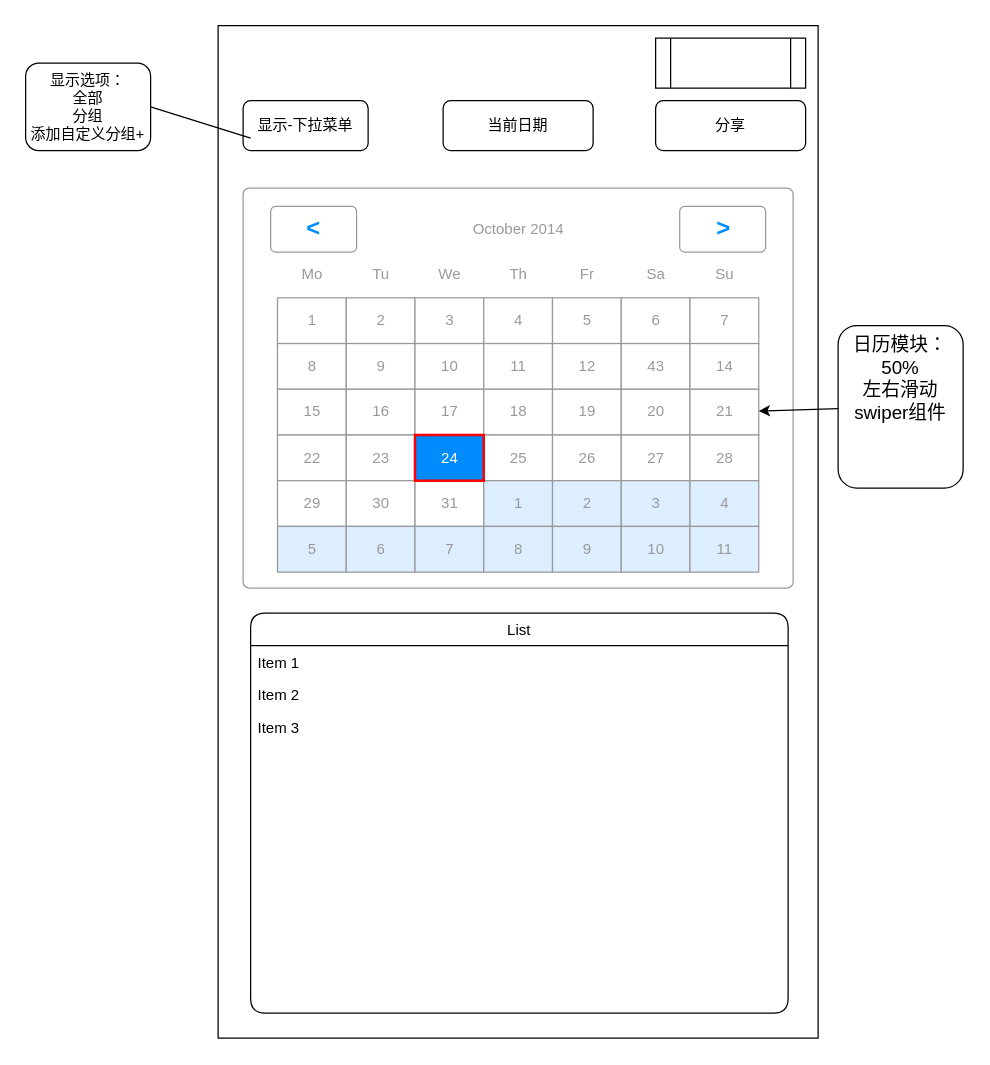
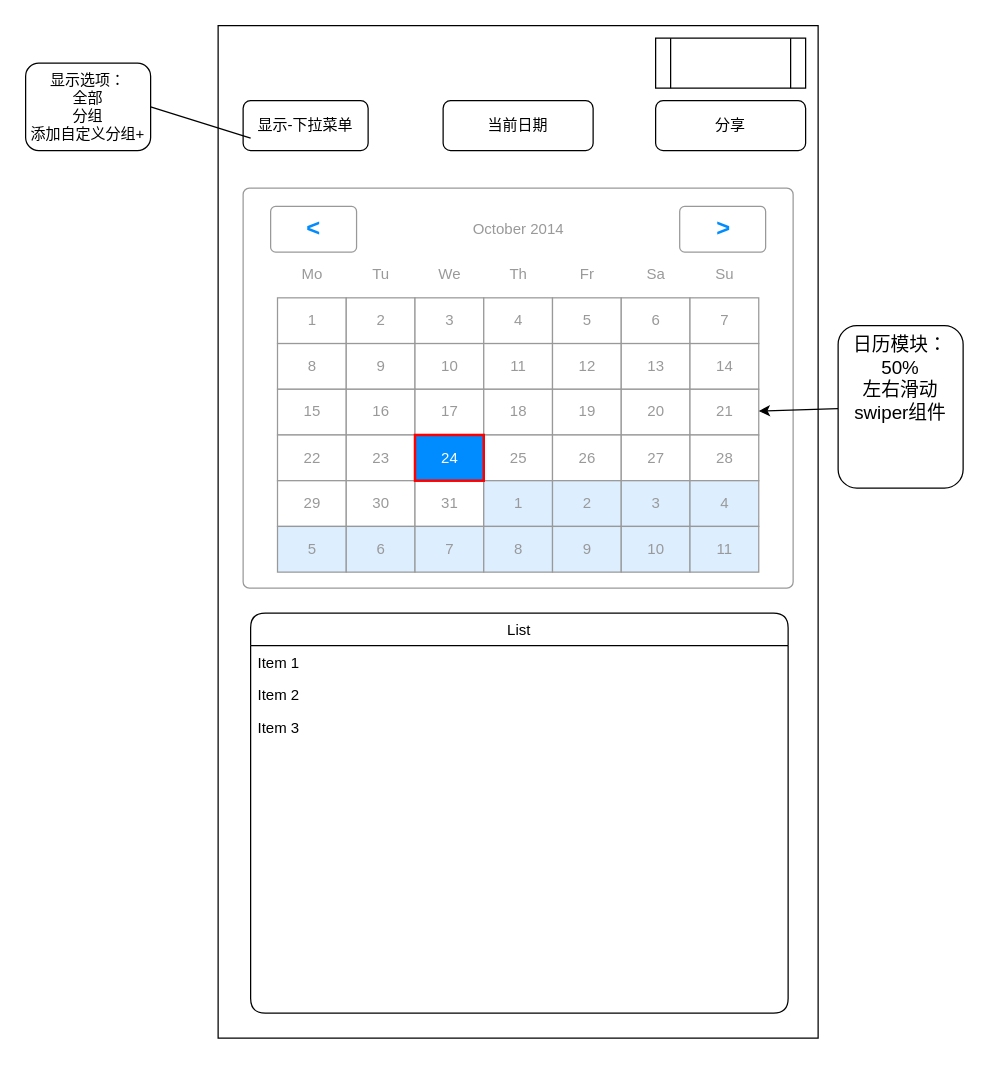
  <mxCell id="0" />
  <mxCell id="1" parent="0" />
  <mxCell id="2" value="" style="rounded=0;whiteSpace=wrap;html=1;" vertex="1" parent="1"><mxGeometry x="174" y="20" width="480" height="810" as="geometry" /></mxCell>
  <mxCell id="3" value="" style="shape=process;whiteSpace=wrap;html=1;backgroundOutline=1;" vertex="1" parent="1"><mxGeometry x="524" y="30" width="120" height="40" as="geometry" /></mxCell>
  <mxCell id="4" value="显示-下拉菜单" style="rounded=1;whiteSpace=wrap;html=1;" vertex="1" parent="1"><mxGeometry x="194" y="80" width="100" height="40" as="geometry" /></mxCell>
  <mxCell id="5" value="当前日期" style="rounded=1;whiteSpace=wrap;html=1;" vertex="1" parent="1"><mxGeometry x="354" y="80" width="120" height="40" as="geometry" /></mxCell>
  <mxCell id="6" value="分享" style="rounded=1;whiteSpace=wrap;html=1;" vertex="1" parent="1"><mxGeometry x="524" y="80" width="120" height="40" as="geometry" /></mxCell>
  <mxCell id="7" value="" style="strokeWidth=1;shadow=0;dashed=0;align=center;html=1;shape=mxgraph.mockup.forms.rrect;rSize=5;strokeColor=#999999;fillColor=#ffffff;" vertex="1" parent="1"><mxGeometry x="194" y="150" width="440" height="320" as="geometry" /></mxCell>
  <mxCell id="8" value="October 2014" style="strokeWidth=1;shadow=0;dashed=0;align=center;html=1;shape=mxgraph.mockup.forms.anchor;fontColor=#999999;" vertex="1" parent="7"><mxGeometry x="82.5" y="14.629" width="275.0" height="36.571" as="geometry" /></mxCell>
  <mxCell id="9" value="&lt;" style="strokeWidth=1;shadow=0;dashed=0;align=center;html=1;shape=mxgraph.mockup.forms.rrect;rSize=4;strokeColor=#999999;fontColor=#008cff;fontSize=19;fontStyle=1;" vertex="1" parent="7"><mxGeometry x="22.0" y="14.629" width="68.75" height="36.571" as="geometry" /></mxCell>
  <mxCell id="10" value="&gt;" style="strokeWidth=1;shadow=0;dashed=0;align=center;html=1;shape=mxgraph.mockup.forms.rrect;rSize=4;strokeColor=#999999;fontColor=#008cff;fontSize=19;fontStyle=1;" vertex="1" parent="7"><mxGeometry x="349.25" y="14.629" width="68.75" height="36.571" as="geometry" /></mxCell>
  <mxCell id="11" value="Mo" style="strokeWidth=1;shadow=0;dashed=0;align=center;html=1;shape=mxgraph.mockup.forms.anchor;fontColor=#999999;" vertex="1" parent="7"><mxGeometry x="27.5" y="51.2" width="55.0" height="36.571" as="geometry" /></mxCell>
  <mxCell id="12" value="Tu" style="strokeWidth=1;shadow=0;dashed=0;align=center;html=1;shape=mxgraph.mockup.forms.anchor;fontColor=#999999;" vertex="1" parent="7"><mxGeometry x="82.5" y="51.2" width="55.0" height="36.571" as="geometry" /></mxCell>
  <mxCell id="13" value="We" style="strokeWidth=1;shadow=0;dashed=0;align=center;html=1;shape=mxgraph.mockup.forms.anchor;fontColor=#999999;" vertex="1" parent="7"><mxGeometry x="137.5" y="51.2" width="55.0" height="36.571" as="geometry" /></mxCell>
  <mxCell id="14" value="Th" style="strokeWidth=1;shadow=0;dashed=0;align=center;html=1;shape=mxgraph.mockup.forms.anchor;fontColor=#999999;" vertex="1" parent="7"><mxGeometry x="192.5" y="51.2" width="55.0" height="36.571" as="geometry" /></mxCell>
  <mxCell id="15" value="Fr" style="strokeWidth=1;shadow=0;dashed=0;align=center;html=1;shape=mxgraph.mockup.forms.anchor;fontColor=#999999;" vertex="1" parent="7"><mxGeometry x="247.5" y="51.2" width="55.0" height="36.571" as="geometry" /></mxCell>
  <mxCell id="16" value="Sa" style="strokeWidth=1;shadow=0;dashed=0;align=center;html=1;shape=mxgraph.mockup.forms.anchor;fontColor=#999999;" vertex="1" parent="7"><mxGeometry x="302.5" y="51.2" width="55.0" height="36.571" as="geometry" /></mxCell>
  <mxCell id="17" value="Su" style="strokeWidth=1;shadow=0;dashed=0;align=center;html=1;shape=mxgraph.mockup.forms.anchor;fontColor=#999999;" vertex="1" parent="7"><mxGeometry x="357.5" y="51.2" width="55.0" height="36.571" as="geometry" /></mxCell>
  <mxCell id="18" value="1" style="strokeWidth=1;shadow=0;dashed=0;align=center;html=1;shape=mxgraph.mockup.forms.rrect;rSize=0;strokeColor=#999999;fontColor=#999999;" vertex="1" parent="7"><mxGeometry x="27.5" y="87.771" width="55.0" height="36.571" as="geometry" /></mxCell>
  <mxCell id="19" value="2" style="strokeWidth=1;shadow=0;dashed=0;align=center;html=1;shape=mxgraph.mockup.forms.rrect;rSize=0;strokeColor=#999999;fontColor=#999999;" vertex="1" parent="7"><mxGeometry x="82.5" y="87.771" width="55.0" height="36.571" as="geometry" /></mxCell>
  <mxCell id="20" value="3" style="strokeWidth=1;shadow=0;dashed=0;align=center;html=1;shape=mxgraph.mockup.forms.rrect;rSize=0;strokeColor=#999999;fontColor=#999999;" vertex="1" parent="7"><mxGeometry x="137.5" y="87.771" width="55.0" height="36.571" as="geometry" /></mxCell>
  <mxCell id="21" value="4" style="strokeWidth=1;shadow=0;dashed=0;align=center;html=1;shape=mxgraph.mockup.forms.rrect;rSize=0;strokeColor=#999999;fontColor=#999999;" vertex="1" parent="7"><mxGeometry x="192.5" y="87.771" width="55.0" height="36.571" as="geometry" /></mxCell>
  <mxCell id="22" value="5" style="strokeWidth=1;shadow=0;dashed=0;align=center;html=1;shape=mxgraph.mockup.forms.rrect;rSize=0;strokeColor=#999999;fontColor=#999999;" vertex="1" parent="7"><mxGeometry x="247.5" y="87.771" width="55.0" height="36.571" as="geometry" /></mxCell>
  <mxCell id="23" value="6" style="strokeWidth=1;shadow=0;dashed=0;align=center;html=1;shape=mxgraph.mockup.forms.rrect;rSize=0;strokeColor=#999999;fontColor=#999999;" vertex="1" parent="7"><mxGeometry x="302.5" y="87.771" width="55.0" height="36.571" as="geometry" /></mxCell>
  <mxCell id="24" value="7" style="strokeWidth=1;shadow=0;dashed=0;align=center;html=1;shape=mxgraph.mockup.forms.rrect;rSize=0;strokeColor=#999999;fontColor=#999999;" vertex="1" parent="7"><mxGeometry x="357.5" y="87.771" width="55.0" height="36.571" as="geometry" /></mxCell>
  <mxCell id="25" value="8" style="strokeWidth=1;shadow=0;dashed=0;align=center;html=1;shape=mxgraph.mockup.forms.rrect;rSize=0;strokeColor=#999999;fontColor=#999999;" vertex="1" parent="7"><mxGeometry x="27.5" y="124.343" width="55.0" height="36.571" as="geometry" /></mxCell>
  <mxCell id="26" value="9" style="strokeWidth=1;shadow=0;dashed=0;align=center;html=1;shape=mxgraph.mockup.forms.rrect;rSize=0;strokeColor=#999999;fontColor=#999999;" vertex="1" parent="7"><mxGeometry x="82.5" y="124.343" width="55.0" height="36.571" as="geometry" /></mxCell>
  <mxCell id="27" value="10" style="strokeWidth=1;shadow=0;dashed=0;align=center;html=1;shape=mxgraph.mockup.forms.rrect;rSize=0;strokeColor=#999999;fontColor=#999999;" vertex="1" parent="7"><mxGeometry x="137.5" y="124.343" width="55.0" height="36.571" as="geometry" /></mxCell>
  <mxCell id="28" value="11" style="strokeWidth=1;shadow=0;dashed=0;align=center;html=1;shape=mxgraph.mockup.forms.rrect;rSize=0;strokeColor=#999999;fontColor=#999999;" vertex="1" parent="7"><mxGeometry x="192.5" y="124.343" width="55.0" height="36.571" as="geometry" /></mxCell>
  <mxCell id="29" value="12" style="strokeWidth=1;shadow=0;dashed=0;align=center;html=1;shape=mxgraph.mockup.forms.rrect;rSize=0;strokeColor=#999999;fontColor=#999999;" vertex="1" parent="7"><mxGeometry x="247.5" y="124.343" width="55.0" height="36.571" as="geometry" /></mxCell>
- <mxCell id="30" value="43" style="strokeWidth=1;shadow=0;dashed=0;align=center;html=1;shape=mxgraph.mockup.forms.rrect;rSize=0;strokeColor=#999999;fontColor=#999999;" vertex="1" parent="7"><mxGeometry x="302.5" y="124.343" width="55.0" height="36.571" as="geometry" /></mxCell>
+ <mxCell id="30" value="13" style="strokeWidth=1;shadow=0;dashed=0;align=center;html=1;shape=mxgraph.mockup.forms.rrect;rSize=0;strokeColor=#999999;fontColor=#999999;" vertex="1" parent="7"><mxGeometry x="302.5" y="124.343" width="55.0" height="36.571" as="geometry" /></mxCell>
  <mxCell id="31" value="14" style="strokeWidth=1;shadow=0;dashed=0;align=center;html=1;shape=mxgraph.mockup.forms.rrect;rSize=0;strokeColor=#999999;fontColor=#999999;" vertex="1" parent="7"><mxGeometry x="357.5" y="124.343" width="55.0" height="36.571" as="geometry" /></mxCell>
  <mxCell id="32" value="15" style="strokeWidth=1;shadow=0;dashed=0;align=center;html=1;shape=mxgraph.mockup.forms.rrect;rSize=0;strokeColor=#999999;fontColor=#999999;" vertex="1" parent="7"><mxGeometry x="27.5" y="160.914" width="55.0" height="36.571" as="geometry" /></mxCell>
  <mxCell id="33" value="16" style="strokeWidth=1;shadow=0;dashed=0;align=center;html=1;shape=mxgraph.mockup.forms.rrect;rSize=0;strokeColor=#999999;fontColor=#999999;" vertex="1" parent="7"><mxGeometry x="82.5" y="160.914" width="55.0" height="36.571" as="geometry" /></mxCell>
  <mxCell id="34" value="17" style="strokeWidth=1;shadow=0;dashed=0;align=center;html=1;shape=mxgraph.mockup.forms.rrect;rSize=0;strokeColor=#999999;fontColor=#999999;" vertex="1" parent="7"><mxGeometry x="137.5" y="160.914" width="55.0" height="36.571" as="geometry" /></mxCell>
  <mxCell id="35" value="18" style="strokeWidth=1;shadow=0;dashed=0;align=center;html=1;shape=mxgraph.mockup.forms.rrect;rSize=0;strokeColor=#999999;fontColor=#999999;" vertex="1" parent="7"><mxGeometry x="192.5" y="160.914" width="55.0" height="36.571" as="geometry" /></mxCell>
  <mxCell id="36" value="19" style="strokeWidth=1;shadow=0;dashed=0;align=center;html=1;shape=mxgraph.mockup.forms.rrect;rSize=0;strokeColor=#999999;fontColor=#999999;" vertex="1" parent="7"><mxGeometry x="247.5" y="160.914" width="55.0" height="36.571" as="geometry" /></mxCell>
  <mxCell id="37" value="20" style="strokeWidth=1;shadow=0;dashed=0;align=center;html=1;shape=mxgraph.mockup.forms.rrect;rSize=0;strokeColor=#999999;fontColor=#999999;" vertex="1" parent="7"><mxGeometry x="302.5" y="160.914" width="55.0" height="36.571" as="geometry" /></mxCell>
  <mxCell id="38" value="21" style="strokeWidth=1;shadow=0;dashed=0;align=center;html=1;shape=mxgraph.mockup.forms.rrect;rSize=0;strokeColor=#999999;fontColor=#999999;" vertex="1" parent="7"><mxGeometry x="357.5" y="160.914" width="55.0" height="36.571" as="geometry" /></mxCell>
  <mxCell id="39" value="22" style="strokeWidth=1;shadow=0;dashed=0;align=center;html=1;shape=mxgraph.mockup.forms.rrect;rSize=0;strokeColor=#999999;fontColor=#999999;" vertex="1" parent="7"><mxGeometry x="27.5" y="197.486" width="55.0" height="36.571" as="geometry" /></mxCell>
  <mxCell id="40" value="23" style="strokeWidth=1;shadow=0;dashed=0;align=center;html=1;shape=mxgraph.mockup.forms.rrect;rSize=0;strokeColor=#999999;fontColor=#999999;" vertex="1" parent="7"><mxGeometry x="82.5" y="197.486" width="55.0" height="36.571" as="geometry" /></mxCell>
  <mxCell id="41" value="25" style="strokeWidth=1;shadow=0;dashed=0;align=center;html=1;shape=mxgraph.mockup.forms.rrect;rSize=0;strokeColor=#999999;fontColor=#999999;" vertex="1" parent="7"><mxGeometry x="192.5" y="197.486" width="55.0" height="36.571" as="geometry" /></mxCell>
  <mxCell id="42" value="26" style="strokeWidth=1;shadow=0;dashed=0;align=center;html=1;shape=mxgraph.mockup.forms.rrect;rSize=0;strokeColor=#999999;fontColor=#999999;" vertex="1" parent="7"><mxGeometry x="247.5" y="197.486" width="55.0" height="36.571" as="geometry" /></mxCell>
  <mxCell id="43" value="27" style="strokeWidth=1;shadow=0;dashed=0;align=center;html=1;shape=mxgraph.mockup.forms.rrect;rSize=0;strokeColor=#999999;fontColor=#999999;" vertex="1" parent="7"><mxGeometry x="302.5" y="197.486" width="55.0" height="36.571" as="geometry" /></mxCell>
  <mxCell id="44" value="28" style="strokeWidth=1;shadow=0;dashed=0;align=center;html=1;shape=mxgraph.mockup.forms.rrect;rSize=0;strokeColor=#999999;fontColor=#999999;" vertex="1" parent="7"><mxGeometry x="357.5" y="197.486" width="55.0" height="36.571" as="geometry" /></mxCell>
  <mxCell id="45" value="29" style="strokeWidth=1;shadow=0;dashed=0;align=center;html=1;shape=mxgraph.mockup.forms.rrect;rSize=0;strokeColor=#999999;fontColor=#999999;" vertex="1" parent="7"><mxGeometry x="27.5" y="234.057" width="55.0" height="36.571" as="geometry" /></mxCell>
  <mxCell id="46" value="30" style="strokeWidth=1;shadow=0;dashed=0;align=center;html=1;shape=mxgraph.mockup.forms.rrect;rSize=0;strokeColor=#999999;fontColor=#999999;" vertex="1" parent="7"><mxGeometry x="82.5" y="234.057" width="55.0" height="36.571" as="geometry" /></mxCell>
  <mxCell id="47" value="31" style="strokeWidth=1;shadow=0;dashed=0;align=center;html=1;shape=mxgraph.mockup.forms.rrect;rSize=0;strokeColor=#999999;fontColor=#999999;" vertex="1" parent="7"><mxGeometry x="137.5" y="234.057" width="55.0" height="36.571" as="geometry" /></mxCell>
  <mxCell id="48" value="1" style="strokeWidth=1;shadow=0;dashed=0;align=center;html=1;shape=mxgraph.mockup.forms.rrect;rSize=0;strokeColor=#999999;fontColor=#999999;fillColor=#ddeeff;" vertex="1" parent="7"><mxGeometry x="192.5" y="234.057" width="55.0" height="36.571" as="geometry" /></mxCell>
  <mxCell id="49" value="2" style="strokeWidth=1;shadow=0;dashed=0;align=center;html=1;shape=mxgraph.mockup.forms.rrect;rSize=0;strokeColor=#999999;fontColor=#999999;fillColor=#ddeeff;" vertex="1" parent="7"><mxGeometry x="247.5" y="234.057" width="55.0" height="36.571" as="geometry" /></mxCell>
  <mxCell id="50" value="3" style="strokeWidth=1;shadow=0;dashed=0;align=center;html=1;shape=mxgraph.mockup.forms.rrect;rSize=0;strokeColor=#999999;fontColor=#999999;fillColor=#ddeeff;" vertex="1" parent="7"><mxGeometry x="302.5" y="234.057" width="55.0" height="36.571" as="geometry" /></mxCell>
  <mxCell id="51" value="4" style="strokeWidth=1;shadow=0;dashed=0;align=center;html=1;shape=mxgraph.mockup.forms.rrect;rSize=0;strokeColor=#999999;fontColor=#999999;fillColor=#ddeeff;" vertex="1" parent="7"><mxGeometry x="357.5" y="234.057" width="55.0" height="36.571" as="geometry" /></mxCell>
  <mxCell id="52" value="5" style="strokeWidth=1;shadow=0;dashed=0;align=center;html=1;shape=mxgraph.mockup.forms.rrect;rSize=0;strokeColor=#999999;fontColor=#999999;fillColor=#ddeeff;" vertex="1" parent="7"><mxGeometry x="27.5" y="270.629" width="55.0" height="36.571" as="geometry" /></mxCell>
  <mxCell id="53" value="6" style="strokeWidth=1;shadow=0;dashed=0;align=center;html=1;shape=mxgraph.mockup.forms.rrect;rSize=0;strokeColor=#999999;fontColor=#999999;fillColor=#ddeeff;" vertex="1" parent="7"><mxGeometry x="82.5" y="270.629" width="55.0" height="36.571" as="geometry" /></mxCell>
  <mxCell id="54" value="7" style="strokeWidth=1;shadow=0;dashed=0;align=center;html=1;shape=mxgraph.mockup.forms.rrect;rSize=0;strokeColor=#999999;fontColor=#999999;fillColor=#ddeeff;" vertex="1" parent="7"><mxGeometry x="137.5" y="270.629" width="55.0" height="36.571" as="geometry" /></mxCell>
  <mxCell id="55" value="8" style="strokeWidth=1;shadow=0;dashed=0;align=center;html=1;shape=mxgraph.mockup.forms.rrect;rSize=0;strokeColor=#999999;fontColor=#999999;fillColor=#ddeeff;" vertex="1" parent="7"><mxGeometry x="192.5" y="270.629" width="55.0" height="36.571" as="geometry" /></mxCell>
  <mxCell id="56" value="9" style="strokeWidth=1;shadow=0;dashed=0;align=center;html=1;shape=mxgraph.mockup.forms.rrect;rSize=0;strokeColor=#999999;fontColor=#999999;fillColor=#ddeeff;" vertex="1" parent="7"><mxGeometry x="247.5" y="270.629" width="55.0" height="36.571" as="geometry" /></mxCell>
  <mxCell id="57" value="10" style="strokeWidth=1;shadow=0;dashed=0;align=center;html=1;shape=mxgraph.mockup.forms.rrect;rSize=0;strokeColor=#999999;fontColor=#999999;fillColor=#ddeeff;" vertex="1" parent="7"><mxGeometry x="302.5" y="270.629" width="55.0" height="36.571" as="geometry" /></mxCell>
  <mxCell id="58" value="11" style="strokeWidth=1;shadow=0;dashed=0;align=center;html=1;shape=mxgraph.mockup.forms.rrect;rSize=0;strokeColor=#999999;fontColor=#999999;fillColor=#ddeeff;" vertex="1" parent="7"><mxGeometry x="357.5" y="270.629" width="55.0" height="36.571" as="geometry" /></mxCell>
  <mxCell id="59" value="24" style="strokeWidth=1;shadow=0;dashed=0;align=center;html=1;shape=mxgraph.mockup.forms.rrect;rSize=0;strokeColor=#ff0000;fontColor=#ffffff;strokeWidth=2;fillColor=#008cff;" vertex="1" parent="7"><mxGeometry x="137.5" y="197.486" width="55.0" height="36.571" as="geometry" /></mxCell>
  <mxCell id="60" value="" style="endArrow=classic;html=1;" edge="1" parent="1" source="61" target="38"><mxGeometry width="50" height="50" relative="1" as="geometry"><mxPoint x="667" y="350" as="sourcePoint" /><mxPoint x="717" y="300" as="targetPoint" /></mxGeometry></mxCell>
  <mxCell id="61" value="&lt;font style=&quot;font-size: 15px&quot;&gt;日历模块：50%&lt;br&gt;左右滑动&lt;br&gt;swiper组件&lt;br&gt;&lt;br&gt;&lt;/font&gt;" style="text;html=1;align=center;verticalAlign=top;whiteSpace=wrap;rounded=1;fillColor=#ffffff;strokeColor=#000000;" vertex="1" parent="1"><mxGeometry x="670" y="260" width="100" height="130" as="geometry" /></mxCell>
  <mxCell id="62" value="显示选项：&lt;br&gt;全部&lt;br&gt;分组&lt;br&gt;添加自定义分组+" style="text;html=1;align=center;verticalAlign=middle;whiteSpace=wrap;rounded=1;fillColor=#ffffff;strokeColor=#000000;" vertex="1" parent="1"><mxGeometry x="20" y="50" width="100" height="70" as="geometry" /></mxCell>
  <mxCell id="63" value="" style="endArrow=none;html=1;exitX=1;exitY=0.5;exitDx=0;exitDy=0;entryX=0.06;entryY=0.75;entryDx=0;entryDy=0;entryPerimeter=0;" edge="1" parent="1" source="62" target="4"><mxGeometry width="50" height="50" relative="1" as="geometry"><mxPoint x="140" y="160" as="sourcePoint" /><mxPoint x="190" y="110" as="targetPoint" /></mxGeometry></mxCell>
  <mxCell id="64" value="List" style="swimlane;fontStyle=0;childLayout=stackLayout;horizontal=1;startSize=26;fillColor=none;horizontalStack=0;resizeParent=1;resizeParentMax=0;resizeLast=0;collapsible=1;marginBottom=0;rounded=1;strokeColor=#000000;" vertex="1" parent="1"><mxGeometry x="200" y="490" width="430" height="320" as="geometry" /></mxCell>
  <mxCell id="65" value="Item 1" style="text;strokeColor=none;fillColor=none;align=left;verticalAlign=top;spacingLeft=4;spacingRight=4;overflow=hidden;rotatable=0;points=[[0,0.5],[1,0.5]];portConstraint=eastwest;" vertex="1" parent="64"><mxGeometry y="26" width="430" height="26" as="geometry" /></mxCell>
  <mxCell id="66" value="Item 2" style="text;strokeColor=none;fillColor=none;align=left;verticalAlign=top;spacingLeft=4;spacingRight=4;overflow=hidden;rotatable=0;points=[[0,0.5],[1,0.5]];portConstraint=eastwest;" vertex="1" parent="64"><mxGeometry y="52" width="430" height="26" as="geometry" /></mxCell>
  <mxCell id="67" value="Item 3" style="text;strokeColor=none;fillColor=none;align=left;verticalAlign=top;spacingLeft=4;spacingRight=4;overflow=hidden;rotatable=0;points=[[0,0.5],[1,0.5]];portConstraint=eastwest;" vertex="1" parent="64"><mxGeometry y="78" width="430" height="242" as="geometry" /></mxCell>
